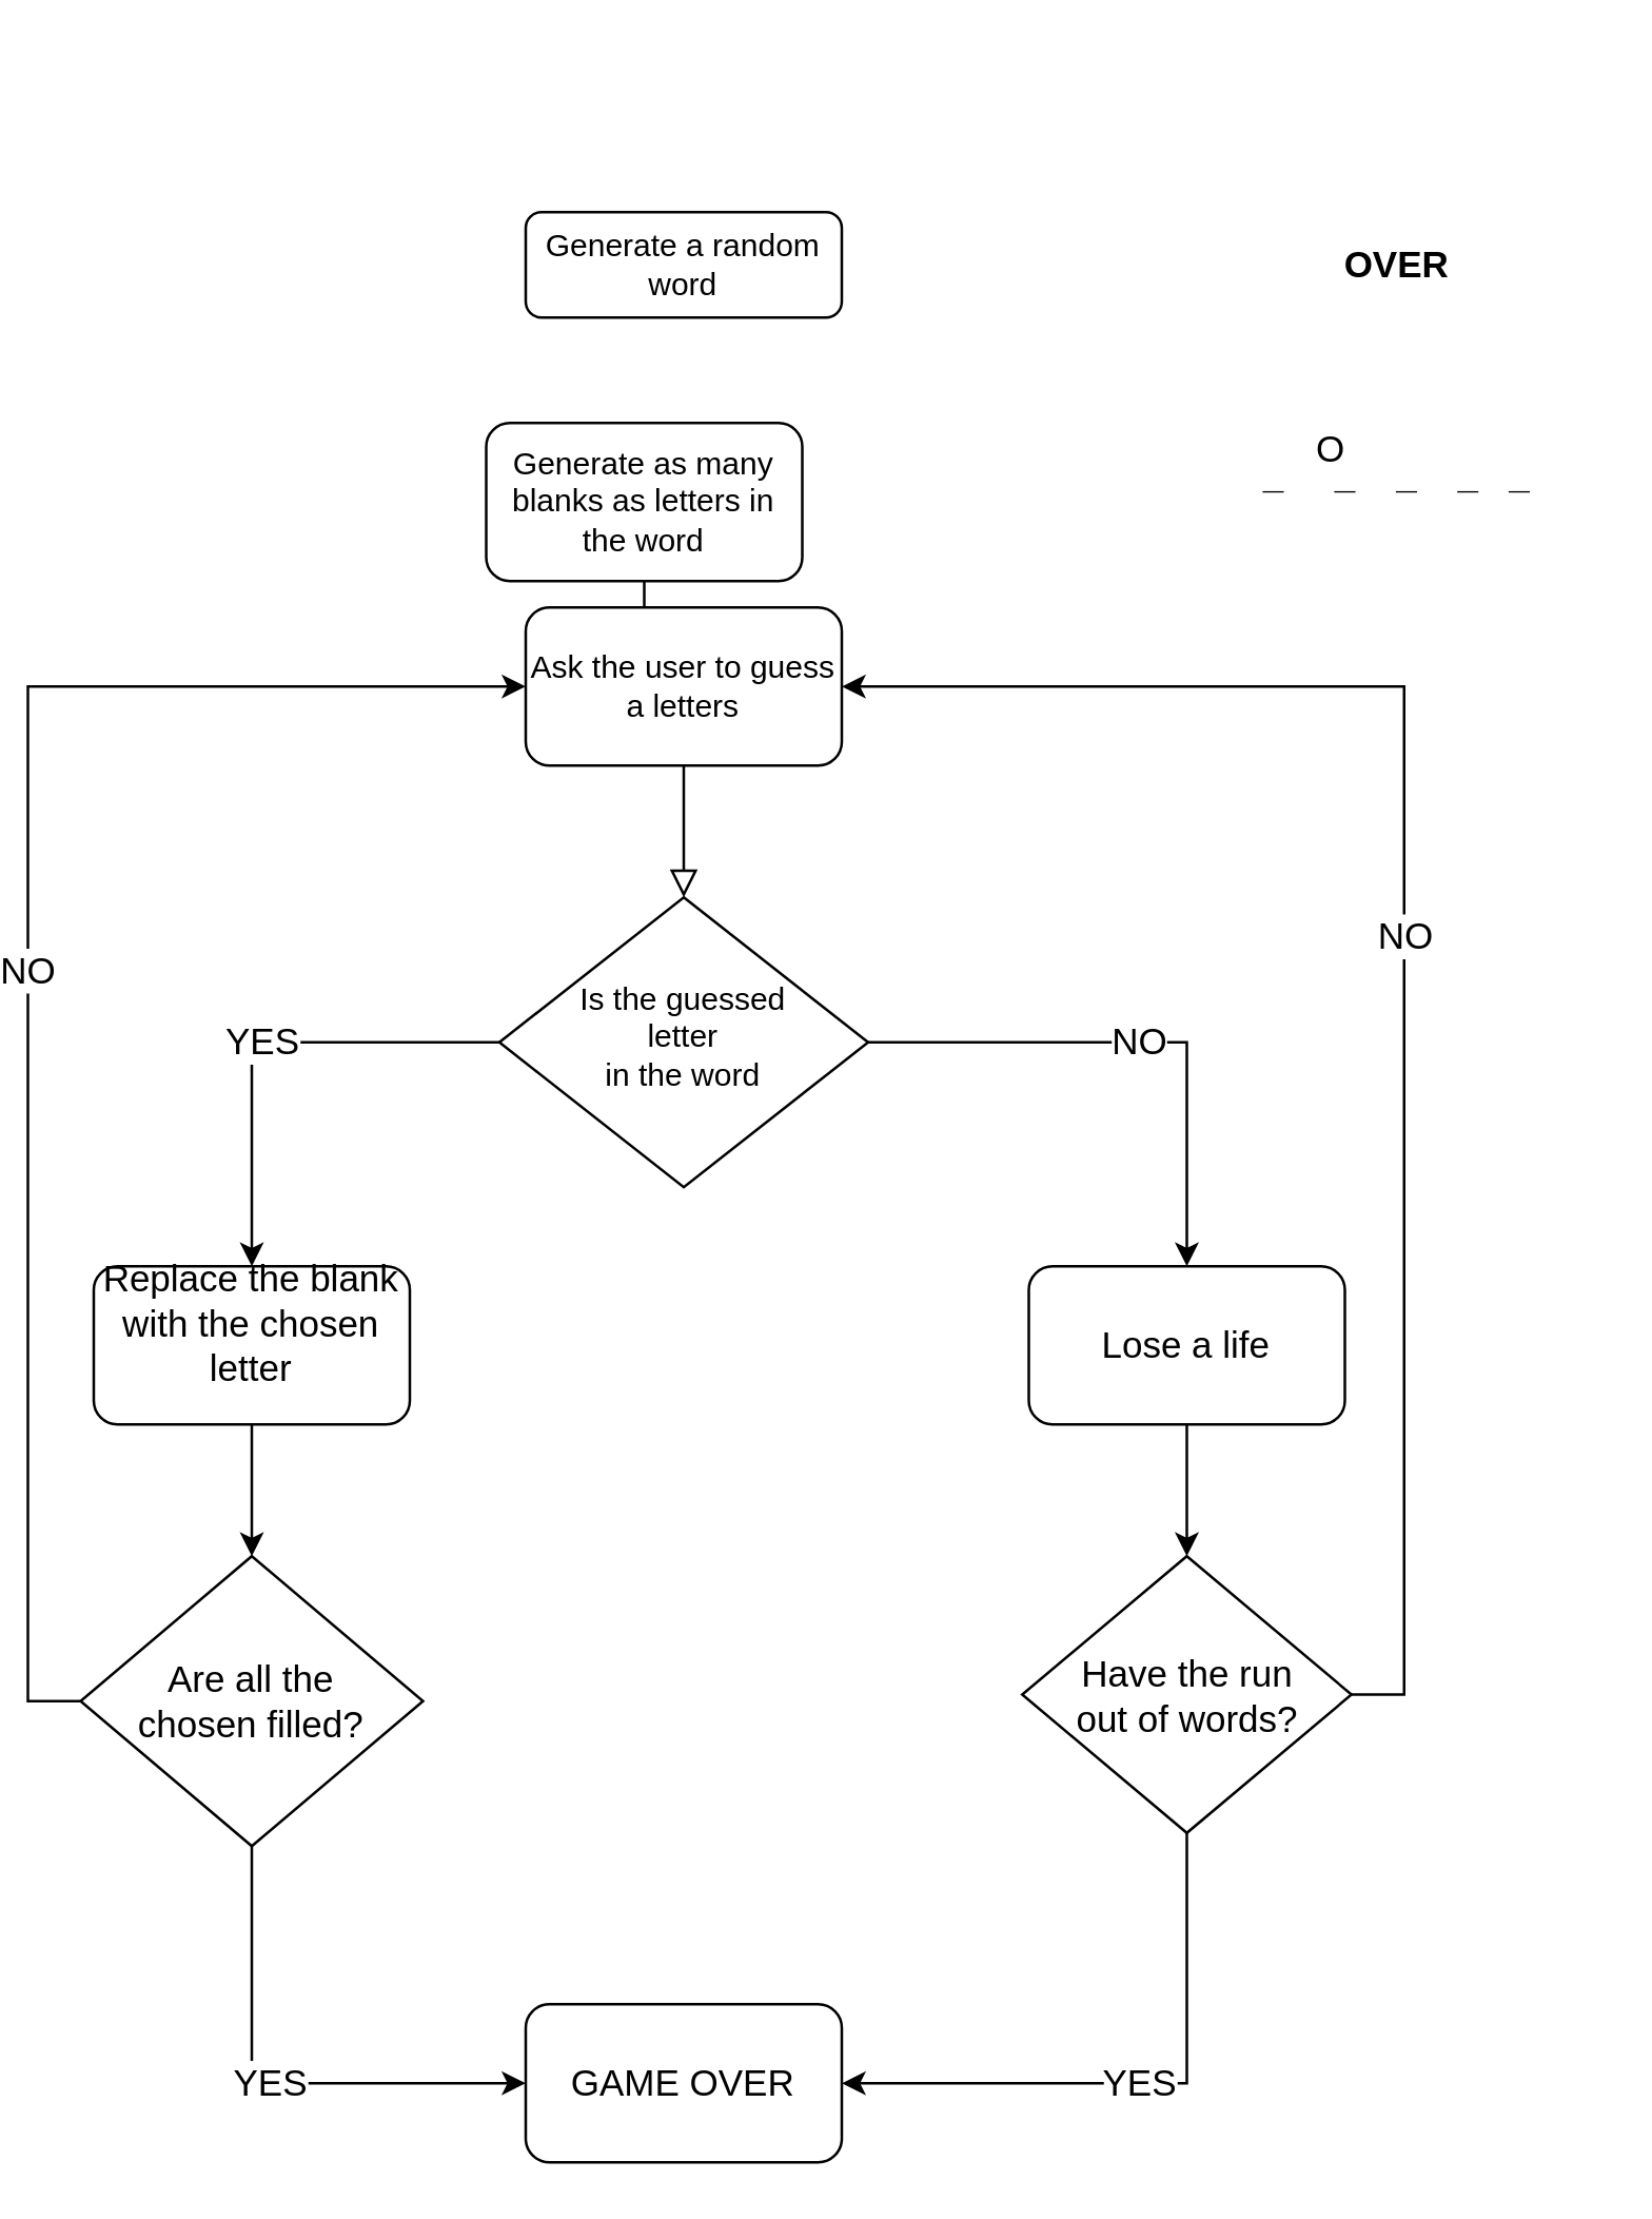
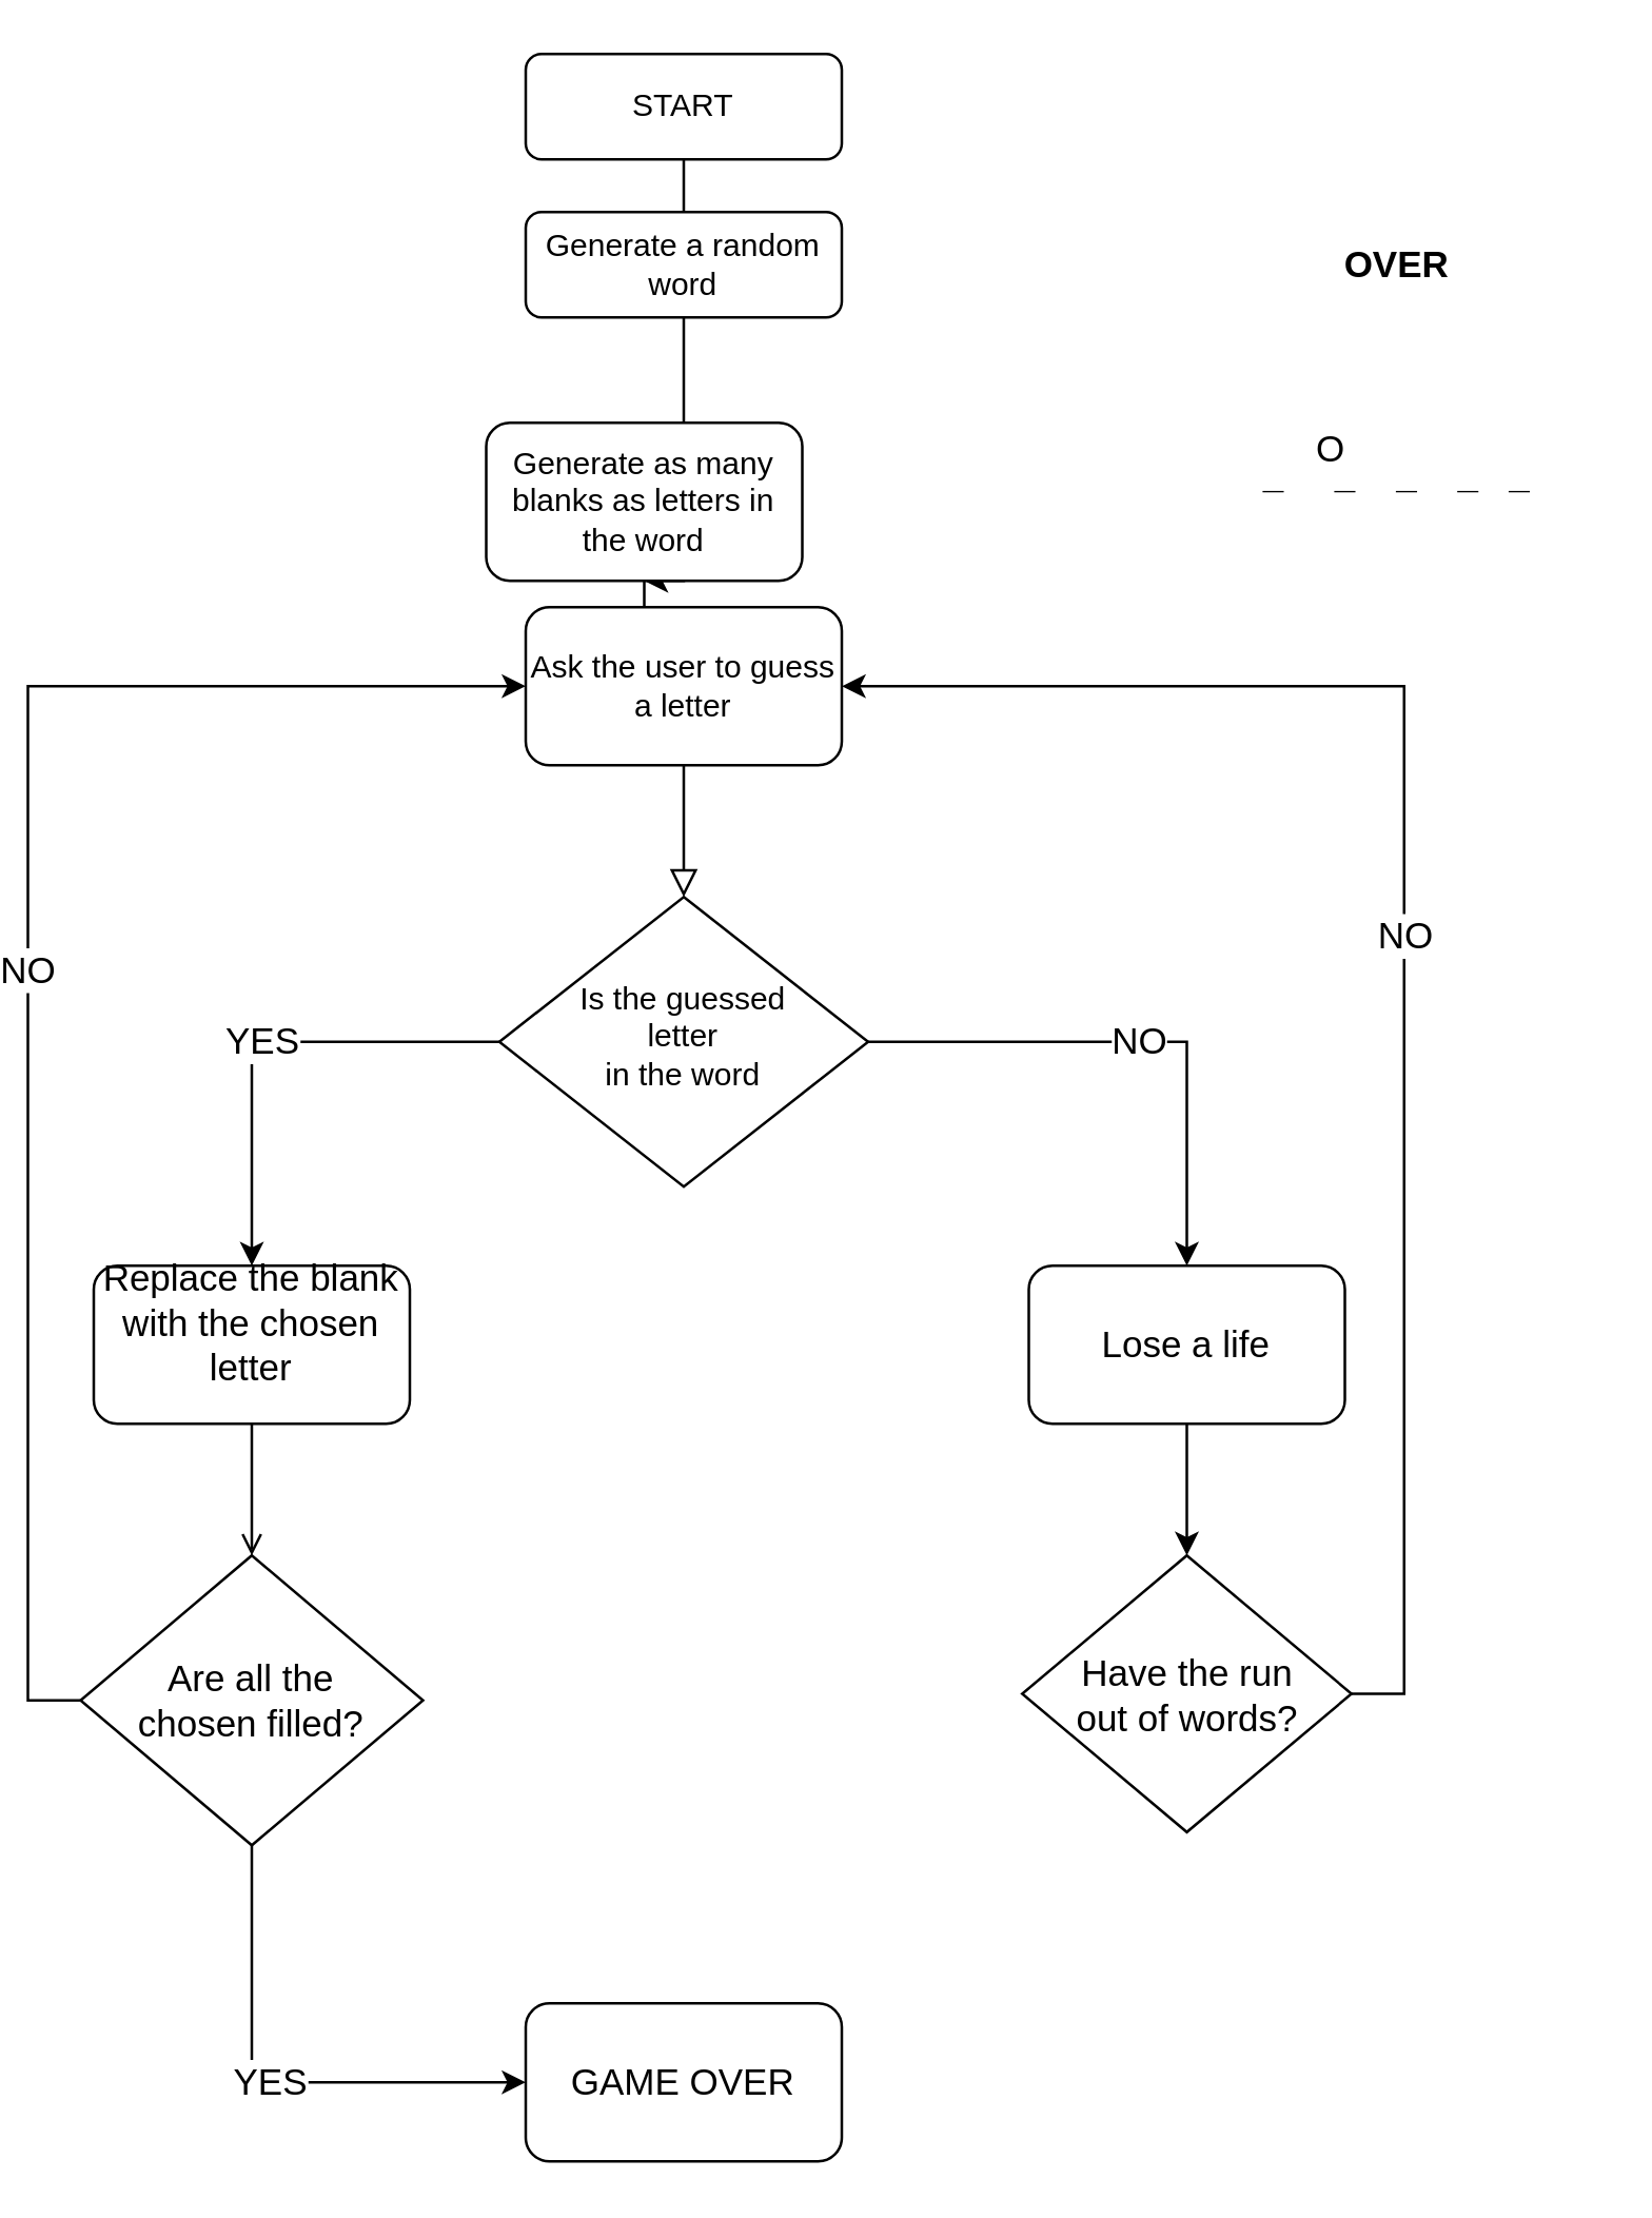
  <mxCell id="0" />
  <mxCell id="1" parent="0" />
+ <mxCell id="2" style="edgeStyle=orthogonalEdgeStyle;rounded=0;orthogonalLoop=1;jettySize=auto;html=1;exitX=0.5;exitY=1;exitDx=0;exitDy=0;entryX=0.5;entryY=1;entryDx=0;entryDy=0;" edge="1" parent="1" source="4" target="11"><mxGeometry relative="1" as="geometry"><Array as="points"><mxPoint x="249" y="170" /><mxPoint x="249" y="170" /></Array></mxGeometry></mxCell>
  <mxCell id="3" value="" style="rounded=0;html=1;jettySize=auto;orthogonalLoop=1;fontSize=11;endArrow=block;endFill=0;endSize=8;strokeWidth=1;shadow=0;labelBackgroundColor=none;edgeStyle=orthogonalEdgeStyle;" parent="1" source="11" target="7" edge="1"><mxGeometry relative="1" as="geometry" /></mxCell>
+ <mxCell id="4" value="START" style="rounded=1;whiteSpace=wrap;html=1;fontSize=12;glass=0;strokeWidth=1;shadow=0;" parent="1" vertex="1"><mxGeometry x="189" y="20" width="120" height="40" as="geometry" /></mxCell>
  <mxCell id="5" value="YES" style="edgeStyle=orthogonalEdgeStyle;rounded=0;orthogonalLoop=1;jettySize=auto;html=1;exitX=0;exitY=0.5;exitDx=0;exitDy=0;entryX=0.5;entryY=0;entryDx=0;entryDy=0;fontSize=14;" edge="1" parent="1" source="7" target="17"><mxGeometry relative="1" as="geometry" /></mxCell>
  <mxCell id="6" value="NO" style="edgeStyle=orthogonalEdgeStyle;rounded=0;orthogonalLoop=1;jettySize=auto;html=1;exitX=1;exitY=0.5;exitDx=0;exitDy=0;fontSize=14;" edge="1" parent="1" source="7" target="19"><mxGeometry relative="1" as="geometry" /></mxCell>
  <mxCell id="7" value="Is the guessed &lt;br&gt;letter &lt;br&gt;in the word" style="rhombus;whiteSpace=wrap;html=1;shadow=0;fontFamily=Helvetica;fontSize=12;align=center;strokeWidth=1;spacing=6;spacingTop=-4;" parent="1" vertex="1"><mxGeometry x="179" y="340" width="140" height="110" as="geometry" /></mxCell>
  <mxCell id="8" value="No" style="rounded=0;html=1;jettySize=auto;orthogonalLoop=1;fontSize=11;endArrow=block;endFill=0;endSize=8;strokeWidth=1;shadow=0;labelBackgroundColor=none;edgeStyle=orthogonalEdgeStyle;" parent="1" edge="1"><mxGeometry x="0.333" y="20" relative="1" as="geometry"><mxPoint as="offset" /><mxPoint x="135" y="550" as="sourcePoint" /></mxGeometry></mxCell>
  <mxCell id="9" value="Yes" style="edgeStyle=orthogonalEdgeStyle;rounded=0;html=1;jettySize=auto;orthogonalLoop=1;fontSize=11;endArrow=block;endFill=0;endSize=8;strokeWidth=1;shadow=0;labelBackgroundColor=none;" parent="1" edge="1"><mxGeometry y="10" relative="1" as="geometry"><mxPoint as="offset" /><mxPoint x="245" y="510" as="targetPoint" /></mxGeometry></mxCell>
  <mxCell id="10" value="Generate a random word" style="rounded=1;whiteSpace=wrap;html=1;fontSize=12;glass=0;strokeWidth=1;shadow=0;" vertex="1" parent="1"><mxGeometry x="189" y="80" width="120" height="40" as="geometry" /></mxCell>
  <mxCell id="11" value="Generate as many blanks as letters in the word" style="rounded=1;whiteSpace=wrap;html=1;" vertex="1" parent="1"><mxGeometry x="174" y="160" width="120" height="60" as="geometry" /></mxCell>
- <mxCell id="12" value="Ask the user to guess a letters" style="rounded=1;whiteSpace=wrap;html=1;" vertex="1" parent="1"><mxGeometry x="189" y="230" width="120" height="60" as="geometry" /></mxCell>
+ <mxCell id="12" value="Ask the user to guess a letter" style="rounded=1;whiteSpace=wrap;html=1;" vertex="1" parent="1"><mxGeometry x="189" y="230" width="120" height="60" as="geometry" /></mxCell>
  <mxCell id="13" value="&lt;font style=&quot;font-size: 14px&quot;&gt;&lt;b&gt;OVER&lt;/b&gt;&lt;/font&gt;" style="text;html=1;strokeColor=none;fillColor=none;align=center;verticalAlign=middle;whiteSpace=wrap;rounded=0;" vertex="1" parent="1"><mxGeometry x="500" y="90" width="40" height="20" as="geometry" /></mxCell>
  <mxCell id="14" value="&lt;font style=&quot;font-size: 14px&quot;&gt;_&amp;nbsp; &amp;nbsp; &amp;nbsp;_&amp;nbsp; &amp;nbsp; _&amp;nbsp; &amp;nbsp; _&amp;nbsp; &amp;nbsp;_&lt;/font&gt;" style="text;html=1;strokeColor=none;fillColor=none;align=center;verticalAlign=middle;whiteSpace=wrap;rounded=0;fontSize=14;fontStyle=1" vertex="1" parent="1"><mxGeometry x="445" y="170" width="150" height="20" as="geometry" /></mxCell>
  <mxCell id="15" value="O" style="text;html=1;strokeColor=none;fillColor=none;align=center;verticalAlign=middle;whiteSpace=wrap;rounded=0;fontSize=14;" vertex="1" parent="1"><mxGeometry x="475" y="160" width="40" height="20" as="geometry" /></mxCell>
- <mxCell id="16" style="edgeStyle=orthogonalEdgeStyle;rounded=0;orthogonalLoop=1;jettySize=auto;html=1;exitX=0.5;exitY=1;exitDx=0;exitDy=0;entryX=0.5;entryY=0;entryDx=0;entryDy=0;fontSize=14;" edge="1" parent="1" source="17" target="22"><mxGeometry relative="1" as="geometry" /></mxCell>
+ <mxCell id="16" style="edgeStyle=orthogonalEdgeStyle;rounded=0;orthogonalLoop=1;jettySize=auto;html=1;exitX=0.5;exitY=1;exitDx=0;exitDy=0;entryX=0.5;entryY=0;entryDx=0;entryDy=0;fontSize=14;endArrow=open;" edge="1" parent="1" source="17" target="22"><mxGeometry relative="1" as="geometry" /></mxCell>
  <mxCell id="17" value="&lt;font style=&quot;font-size: 14px&quot;&gt;Replace the blank with the chosen letter&lt;br&gt;&lt;br&gt;&lt;/font&gt;" style="rounded=1;whiteSpace=wrap;html=1;fontSize=14;align=center;verticalAlign=middle;" vertex="1" parent="1"><mxGeometry x="25" y="480" width="120" height="60" as="geometry" /></mxCell>
  <mxCell id="18" style="edgeStyle=orthogonalEdgeStyle;rounded=0;orthogonalLoop=1;jettySize=auto;html=1;exitX=0.5;exitY=1;exitDx=0;exitDy=0;entryX=0.5;entryY=0;entryDx=0;entryDy=0;fontSize=14;" edge="1" parent="1" source="19" target="25"><mxGeometry relative="1" as="geometry" /></mxCell>
  <mxCell id="19" value="Lose a life" style="rounded=1;whiteSpace=wrap;html=1;fontSize=14;" vertex="1" parent="1"><mxGeometry x="380" y="480" width="120" height="60" as="geometry" /></mxCell>
  <mxCell id="20" value="NO" style="edgeStyle=orthogonalEdgeStyle;rounded=0;orthogonalLoop=1;jettySize=auto;html=1;exitX=0;exitY=0.5;exitDx=0;exitDy=0;entryX=0;entryY=0.5;entryDx=0;entryDy=0;fontSize=14;" edge="1" parent="1" source="22" target="12"><mxGeometry relative="1" as="geometry" /></mxCell>
  <mxCell id="21" value="YES" style="edgeStyle=orthogonalEdgeStyle;rounded=0;orthogonalLoop=1;jettySize=auto;html=1;exitX=0.5;exitY=1;exitDx=0;exitDy=0;entryX=0;entryY=0.5;entryDx=0;entryDy=0;fontSize=14;" edge="1" parent="1" source="22" target="26"><mxGeometry relative="1" as="geometry" /></mxCell>
  <mxCell id="22" value="Are all the &lt;br&gt;chosen filled?" style="rhombus;whiteSpace=wrap;html=1;fontSize=14;" vertex="1" parent="1"><mxGeometry x="20" y="590" width="130" height="110" as="geometry" /></mxCell>
- <mxCell id="23" value="YES" style="edgeStyle=orthogonalEdgeStyle;rounded=0;orthogonalLoop=1;jettySize=auto;html=1;exitX=0.5;exitY=1;exitDx=0;exitDy=0;entryX=1;entryY=0.5;entryDx=0;entryDy=0;fontSize=14;" edge="1" parent="1" source="25" target="26"><mxGeometry relative="1" as="geometry" /></mxCell>
  <mxCell id="24" value="NO" style="edgeStyle=orthogonalEdgeStyle;rounded=0;orthogonalLoop=1;jettySize=auto;html=1;exitX=1;exitY=0.5;exitDx=0;exitDy=0;entryX=1;entryY=0.5;entryDx=0;entryDy=0;fontSize=14;" edge="1" parent="1" source="25" target="12"><mxGeometry relative="1" as="geometry" /></mxCell>
  <mxCell id="25" value="Have the run &lt;br&gt;out of words?" style="rhombus;whiteSpace=wrap;html=1;fontSize=14;" vertex="1" parent="1"><mxGeometry x="377.5" y="590" width="125" height="105" as="geometry" /></mxCell>
  <mxCell id="26" value="GAME OVER" style="rounded=1;whiteSpace=wrap;html=1;fontSize=14;" vertex="1" parent="1"><mxGeometry x="189" y="760" width="120" height="60" as="geometry" /></mxCell>
